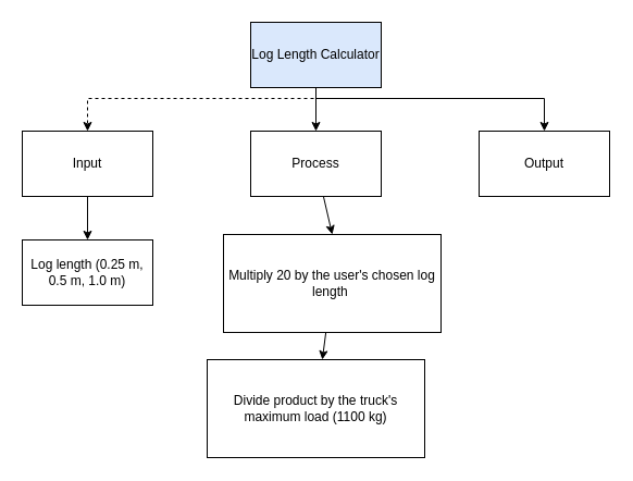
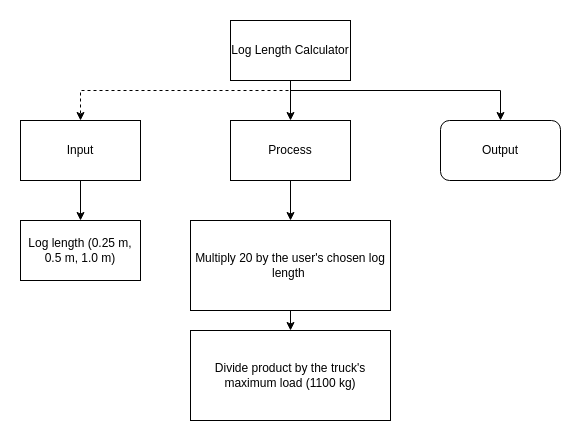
  <mxCell id="0" />
  <mxCell id="1" parent="0" />
  <mxCell id="2" style="edgeStyle=none;html=1;" parent="1" source="5" edge="1"><mxGeometry relative="1" as="geometry"><mxPoint x="290" y="120" as="targetPoint" /></mxGeometry></mxCell>
  <mxCell id="3" style="edgeStyle=none;html=1;entryX=0.5;entryY=0;entryDx=0;entryDy=0;rounded=0;dashed=1;" parent="1" source="5" target="10" edge="1"><mxGeometry relative="1" as="geometry"><Array as="points"><mxPoint x="290" y="90" /><mxPoint x="80" y="90" /></Array></mxGeometry></mxCell>
  <mxCell id="4" style="edgeStyle=none;html=1;entryX=0.5;entryY=0;entryDx=0;entryDy=0;rounded=0;" parent="1" target="6" edge="1"><mxGeometry relative="1" as="geometry"><mxPoint x="290" y="90" as="sourcePoint" /><Array as="points"><mxPoint x="500" y="90" /></Array></mxGeometry></mxCell>
- <mxCell id="5" value="Log Length Calculator" style="rounded=0;whiteSpace=wrap;html=1;fillColor=#dae8fc;" parent="1" vertex="1"><mxGeometry x="230" y="20" width="120" height="60" as="geometry" /></mxCell>
- <mxCell id="6" value="Output" style="rounded=0;whiteSpace=wrap;html=1;" parent="1" vertex="1"><mxGeometry x="440" y="120" width="120" height="60" as="geometry" /></mxCell>
+ <mxCell id="5" value="Log Length Calculator" style="rounded=0;whiteSpace=wrap;html=1;" parent="1" vertex="1"><mxGeometry x="230" y="20" width="120" height="60" as="geometry" /></mxCell>
+ <mxCell id="6" value="Output" style="whiteSpace=wrap;html=1;rounded=1;" parent="1" vertex="1"><mxGeometry x="440" y="120" width="120" height="60" as="geometry" /></mxCell>
  <mxCell id="7" style="edgeStyle=none;html=1;entryX=0.5;entryY=0;entryDx=0;entryDy=0;" parent="1" source="8" target="13" edge="1"><mxGeometry relative="1" as="geometry" /></mxCell>
  <mxCell id="8" value="Process" style="rounded=0;whiteSpace=wrap;html=1;" parent="1" vertex="1"><mxGeometry x="230" y="120" width="120" height="60" as="geometry" /></mxCell>
  <mxCell id="9" style="edgeStyle=none;html=1;entryX=0.5;entryY=0;entryDx=0;entryDy=0;" parent="1" source="10" target="11" edge="1"><mxGeometry relative="1" as="geometry" /></mxCell>
  <mxCell id="10" value="Input" style="rounded=0;whiteSpace=wrap;html=1;" parent="1" vertex="1"><mxGeometry x="20" y="120" width="120" height="60" as="geometry" /></mxCell>
  <mxCell id="11" value="Log length (0.25 m, 0.5 m, 1.0 m)" style="rounded=0;whiteSpace=wrap;html=1;" parent="1" vertex="1"><mxGeometry x="20" y="220" width="120" height="60" as="geometry" /></mxCell>
  <mxCell id="12" style="edgeStyle=none;rounded=0;html=1;" edge="1" parent="1" source="13" target="14"><mxGeometry relative="1" as="geometry" /></mxCell>
- <mxCell id="13" value="Multiply 20 by the user's chosen log length&amp;nbsp;" style="rounded=0;whiteSpace=wrap;html=1;" parent="1" vertex="1"><mxGeometry x="205" y="215" width="200" height="90" as="geometry" /></mxCell>
+ <mxCell id="13" value="Multiply 20 by the user's chosen log length&amp;nbsp;" style="rounded=0;whiteSpace=wrap;html=1;" parent="1" vertex="1"><mxGeometry x="190" y="220" width="200" height="90" as="geometry" /></mxCell>
  <mxCell id="14" value="Divide product by the truck's maximum load (1100 kg)" style="rounded=0;whiteSpace=wrap;html=1;" vertex="1" parent="1"><mxGeometry x="190" y="330" width="200" height="90" as="geometry" /></mxCell>
